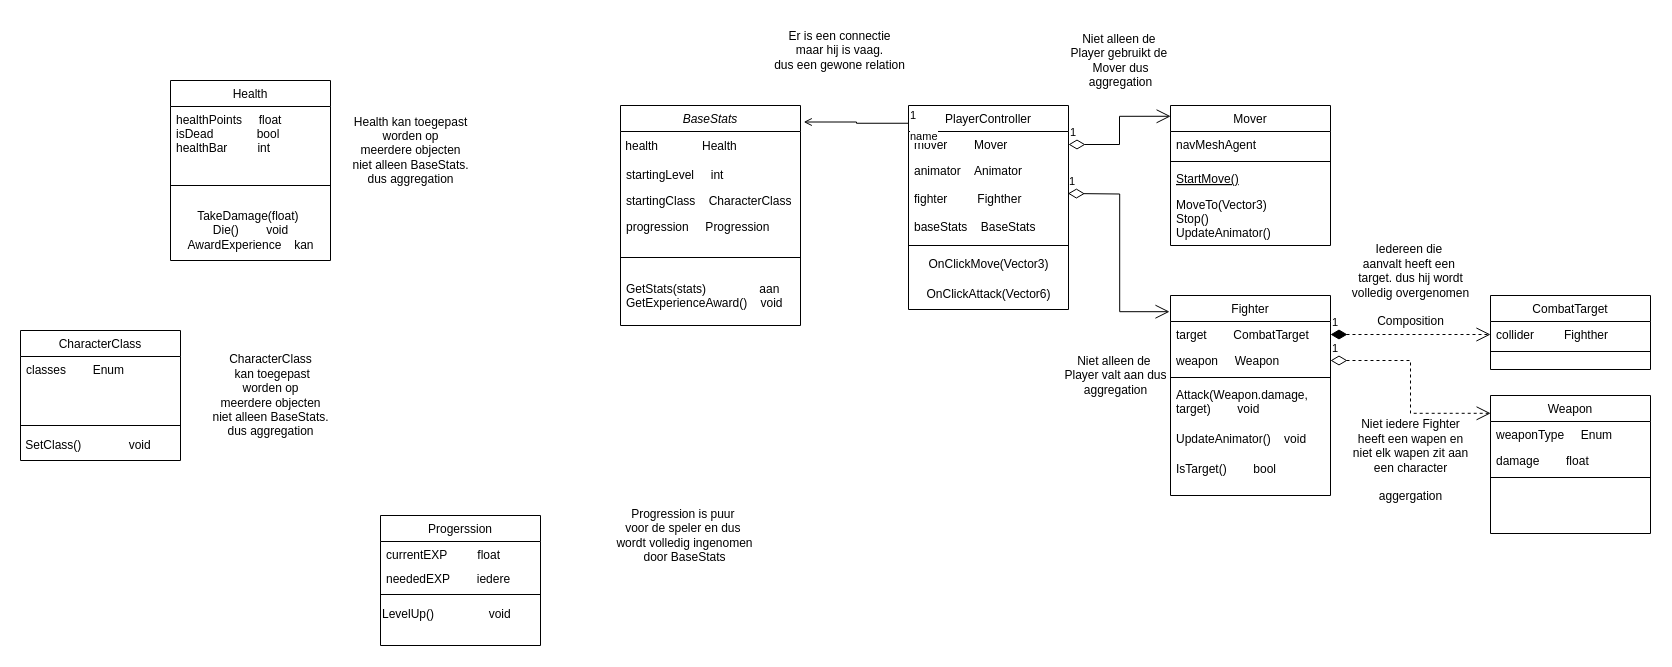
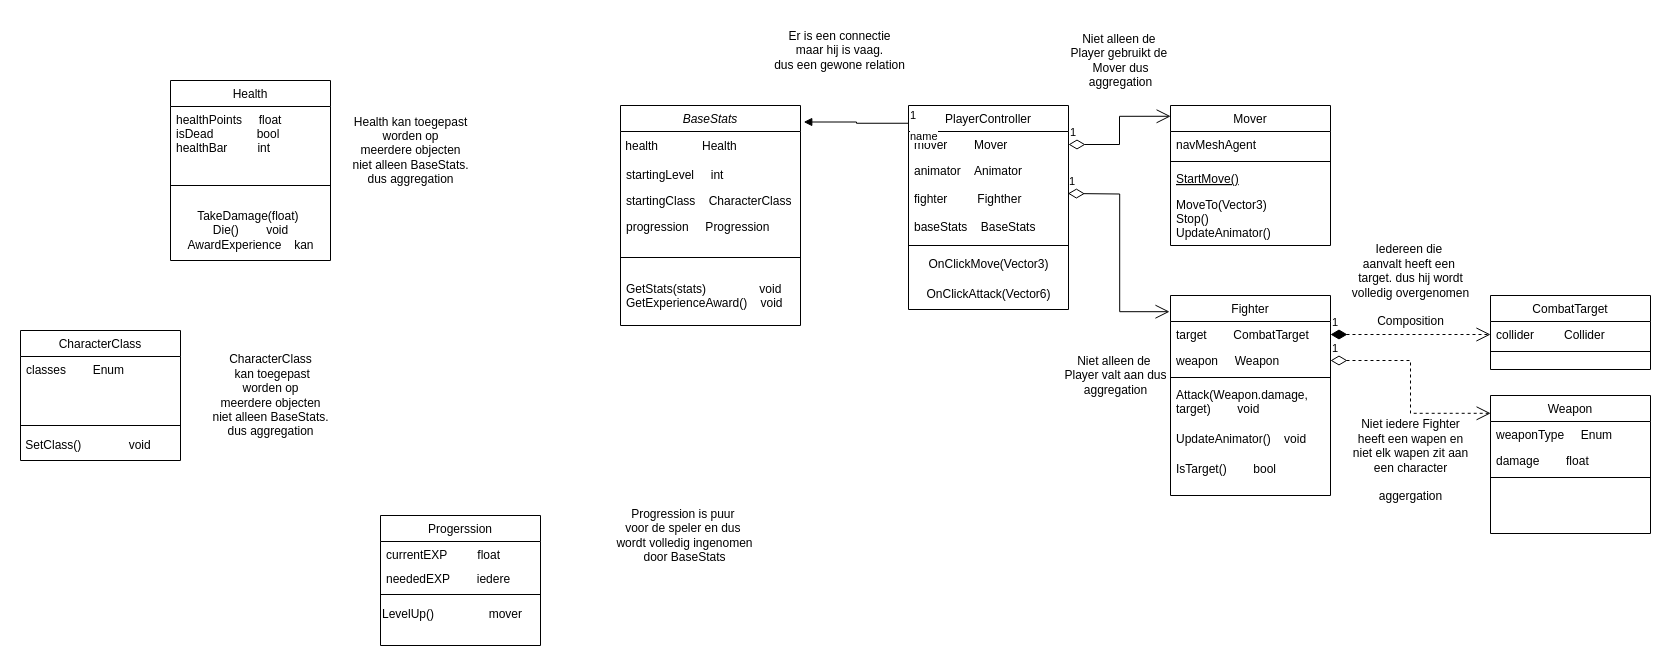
  <mxCell id="0" />
  <mxCell id="1" parent="0" />
  <mxCell id="2" value="BaseStats" style="swimlane;fontStyle=2;align=center;verticalAlign=top;childLayout=stackLayout;horizontal=1;startSize=26;horizontalStack=0;resizeParent=1;resizeLast=0;collapsible=1;marginBottom=0;rounded=0;shadow=0;strokeWidth=1;" parent="1" vertex="1"><mxGeometry x="620" y="105" width="180" height="220" as="geometry"><mxRectangle x="230" y="140" width="160" height="26" as="alternateBounds" /></mxGeometry></mxCell>
  <mxCell id="3" value="&amp;nbsp;health&lt;span style=&quot;white-space: pre;&quot;&gt;&#09;&lt;span style=&quot;white-space: pre;&quot;&gt;&#09;&lt;/span&gt;Health&lt;/span&gt;" style="text;html=1;align=left;verticalAlign=middle;resizable=0;points=[];autosize=1;strokeColor=none;fillColor=none;" parent="2" vertex="1"><mxGeometry y="26" width="180" height="30" as="geometry" /></mxCell>
  <mxCell id="4" value="startingLevel     int" style="text;align=left;verticalAlign=top;spacingLeft=4;spacingRight=4;overflow=hidden;rotatable=0;points=[[0,0.5],[1,0.5]];portConstraint=eastwest;" parent="2" vertex="1"><mxGeometry y="56" width="180" height="26" as="geometry" /></mxCell>
  <mxCell id="5" value="startingClass    CharacterClass" style="text;align=left;verticalAlign=top;spacingLeft=4;spacingRight=4;overflow=hidden;rotatable=0;points=[[0,0.5],[1,0.5]];portConstraint=eastwest;rounded=0;shadow=0;html=0;" parent="2" vertex="1"><mxGeometry y="82" width="180" height="26" as="geometry" /></mxCell>
  <mxCell id="6" value="progression     Progression" style="text;align=left;verticalAlign=top;spacingLeft=4;spacingRight=4;overflow=hidden;rotatable=0;points=[[0,0.5],[1,0.5]];portConstraint=eastwest;rounded=0;shadow=0;html=0;" parent="2" vertex="1"><mxGeometry y="108" width="180" height="26" as="geometry" /></mxCell>
  <mxCell id="7" value="" style="line;html=1;strokeWidth=1;align=left;verticalAlign=middle;spacingTop=-1;spacingLeft=3;spacingRight=3;rotatable=0;labelPosition=right;points=[];portConstraint=eastwest;" parent="2" vertex="1"><mxGeometry y="134" width="180" height="36" as="geometry" /></mxCell>
- <mxCell id="8" value="GetStats(stats)                aan&#10;GetExperienceAward()    void" style="text;align=left;verticalAlign=top;spacingLeft=4;spacingRight=4;overflow=hidden;rotatable=0;points=[[0,0.5],[1,0.5]];portConstraint=eastwest;" parent="2" vertex="1"><mxGeometry y="170" width="180" height="48" as="geometry" /></mxCell>
+ <mxCell id="8" value="GetStats(stats)                void&#10;GetExperienceAward()    void" style="text;align=left;verticalAlign=top;spacingLeft=4;spacingRight=4;overflow=hidden;rotatable=0;points=[[0,0.5],[1,0.5]];portConstraint=eastwest;" parent="2" vertex="1"><mxGeometry y="170" width="180" height="48" as="geometry" /></mxCell>
  <mxCell id="9" value="Mover" style="swimlane;fontStyle=0;align=center;verticalAlign=top;childLayout=stackLayout;horizontal=1;startSize=26;horizontalStack=0;resizeParent=1;resizeLast=0;collapsible=1;marginBottom=0;rounded=0;shadow=0;strokeWidth=1;" parent="1" vertex="1"><mxGeometry x="1170" y="105" width="160" height="140" as="geometry"><mxRectangle x="130" y="380" width="160" height="26" as="alternateBounds" /></mxGeometry></mxCell>
  <mxCell id="10" value="navMeshAgent" style="text;align=left;verticalAlign=top;spacingLeft=4;spacingRight=4;overflow=hidden;rotatable=0;points=[[0,0.5],[1,0.5]];portConstraint=eastwest;" parent="9" vertex="1"><mxGeometry y="26" width="160" height="26" as="geometry" /></mxCell>
  <mxCell id="11" value="" style="line;html=1;strokeWidth=1;align=left;verticalAlign=middle;spacingTop=-1;spacingLeft=3;spacingRight=3;rotatable=0;labelPosition=right;points=[];portConstraint=eastwest;" parent="9" vertex="1"><mxGeometry y="52" width="160" height="8" as="geometry" /></mxCell>
  <mxCell id="12" value="StartMove()" style="text;align=left;verticalAlign=top;spacingLeft=4;spacingRight=4;overflow=hidden;rotatable=0;points=[[0,0.5],[1,0.5]];portConstraint=eastwest;fontStyle=4" parent="9" vertex="1"><mxGeometry y="60" width="160" height="26" as="geometry" /></mxCell>
  <mxCell id="13" value="MoveTo(Vector3)&#10;Stop()&#10;UpdateAnimator()" style="text;align=left;verticalAlign=top;spacingLeft=4;spacingRight=4;overflow=hidden;rotatable=0;points=[[0,0.5],[1,0.5]];portConstraint=eastwest;" parent="9" vertex="1"><mxGeometry y="86" width="160" height="54" as="geometry" /></mxCell>
  <mxCell id="14" value="Health" style="swimlane;fontStyle=0;align=center;verticalAlign=top;childLayout=stackLayout;horizontal=1;startSize=26;horizontalStack=0;resizeParent=1;resizeLast=0;collapsible=1;marginBottom=0;rounded=0;shadow=0;strokeWidth=1;" parent="1" vertex="1"><mxGeometry x="170" y="80" width="160" height="180" as="geometry"><mxRectangle x="340" y="380" width="170" height="26" as="alternateBounds" /></mxGeometry></mxCell>
  <mxCell id="15" value="healthPoints     float&#10;isDead             bool&#10;healthBar         int" style="text;align=left;verticalAlign=top;spacingLeft=4;spacingRight=4;overflow=hidden;rotatable=0;points=[[0,0.5],[1,0.5]];portConstraint=eastwest;" parent="14" vertex="1"><mxGeometry y="26" width="160" height="64" as="geometry" /></mxCell>
  <mxCell id="16" value="" style="line;html=1;strokeWidth=1;align=left;verticalAlign=middle;spacingTop=-1;spacingLeft=3;spacingRight=3;rotatable=0;labelPosition=right;points=[];portConstraint=eastwest;" parent="14" vertex="1"><mxGeometry y="90" width="160" height="30" as="geometry" /></mxCell>
  <mxCell id="17" value="TakeDamage(float)&lt;span style=&quot;white-space: pre;&quot;&gt;&#09;&lt;/span&gt;&lt;div&gt;Die()&lt;span style=&quot;white-space: pre;&quot;&gt;&#09;&lt;/span&gt;void&lt;/div&gt;&lt;div&gt;AwardExperience&lt;span style=&quot;white-space: pre;&quot;&gt;&#09;&lt;/span&gt;kan&lt;/div&gt;" style="text;html=1;align=center;verticalAlign=middle;resizable=0;points=[];autosize=1;strokeColor=none;fillColor=none;" parent="14" vertex="1"><mxGeometry y="120" width="160" height="60" as="geometry" /></mxCell>
  <mxCell id="18" value="PlayerController" style="swimlane;fontStyle=0;align=center;verticalAlign=top;childLayout=stackLayout;horizontal=1;startSize=26;horizontalStack=0;resizeParent=1;resizeLast=0;collapsible=1;marginBottom=0;rounded=0;shadow=0;strokeWidth=1;" parent="1" vertex="1"><mxGeometry x="908" y="105" width="160" height="204" as="geometry"><mxRectangle x="550" y="140" width="160" height="26" as="alternateBounds" /></mxGeometry></mxCell>
  <mxCell id="19" value="mover        Mover" style="text;align=left;verticalAlign=top;spacingLeft=4;spacingRight=4;overflow=hidden;rotatable=0;points=[[0,0.5],[1,0.5]];portConstraint=eastwest;" parent="18" vertex="1"><mxGeometry y="26" width="160" height="26" as="geometry" /></mxCell>
  <mxCell id="20" value="animator    Animator" style="text;align=left;verticalAlign=top;spacingLeft=4;spacingRight=4;overflow=hidden;rotatable=0;points=[[0,0.5],[1,0.5]];portConstraint=eastwest;rounded=0;shadow=0;html=0;" parent="18" vertex="1"><mxGeometry y="52" width="160" height="28" as="geometry" /></mxCell>
  <mxCell id="21" value="fighter         Fighther" style="text;align=left;verticalAlign=top;spacingLeft=4;spacingRight=4;overflow=hidden;rotatable=0;points=[[0,0.5],[1,0.5]];portConstraint=eastwest;rounded=0;shadow=0;html=0;" parent="18" vertex="1"><mxGeometry y="80" width="160" height="28" as="geometry" /></mxCell>
  <mxCell id="22" value="baseStats    BaseStats" style="text;align=left;verticalAlign=top;spacingLeft=4;spacingRight=4;overflow=hidden;rotatable=0;points=[[0,0.5],[1,0.5]];portConstraint=eastwest;rounded=0;shadow=0;html=0;" parent="18" vertex="1"><mxGeometry y="108" width="160" height="28" as="geometry" /></mxCell>
  <mxCell id="23" value="" style="line;html=1;strokeWidth=1;align=left;verticalAlign=middle;spacingTop=-1;spacingLeft=3;spacingRight=3;rotatable=0;labelPosition=right;points=[];portConstraint=eastwest;" parent="18" vertex="1"><mxGeometry y="136" width="160" height="8" as="geometry" /></mxCell>
  <mxCell id="24" value="OnClickMove(Vector3)" style="text;html=1;align=center;verticalAlign=middle;resizable=0;points=[];autosize=1;strokeColor=none;fillColor=none;" parent="18" vertex="1"><mxGeometry y="144" width="160" height="30" as="geometry" /></mxCell>
  <mxCell id="25" value="OnClickAttack(Vector6)" style="text;html=1;align=center;verticalAlign=middle;resizable=0;points=[];autosize=1;strokeColor=none;fillColor=none;" parent="18" vertex="1"><mxGeometry y="174" width="160" height="30" as="geometry" /></mxCell>
  <mxCell id="26" value="CharacterClass" style="swimlane;fontStyle=0;align=center;verticalAlign=top;childLayout=stackLayout;horizontal=1;startSize=26;horizontalStack=0;resizeParent=1;resizeLast=0;collapsible=1;marginBottom=0;rounded=0;shadow=0;strokeWidth=1;" parent="1" vertex="1"><mxGeometry x="20" y="330" width="160" height="130" as="geometry"><mxRectangle x="340" y="380" width="170" height="26" as="alternateBounds" /></mxGeometry></mxCell>
  <mxCell id="27" value="classes        Enum" style="text;align=left;verticalAlign=top;spacingLeft=4;spacingRight=4;overflow=hidden;rotatable=0;points=[[0,0.5],[1,0.5]];portConstraint=eastwest;" parent="26" vertex="1"><mxGeometry y="26" width="160" height="64" as="geometry" /></mxCell>
  <mxCell id="28" value="" style="line;html=1;strokeWidth=1;align=left;verticalAlign=middle;spacingTop=-1;spacingLeft=3;spacingRight=3;rotatable=0;labelPosition=right;points=[];portConstraint=eastwest;" parent="26" vertex="1"><mxGeometry y="90" width="160" height="10" as="geometry" /></mxCell>
  <mxCell id="29" value="&amp;nbsp;SetClass()&lt;span style=&quot;white-space: pre;&quot;&gt;&#09;&lt;/span&gt;&lt;span style=&quot;white-space: pre;&quot;&gt;&#09;&lt;/span&gt;void" style="text;html=1;align=left;verticalAlign=middle;resizable=0;points=[];autosize=1;strokeColor=none;fillColor=none;" parent="26" vertex="1"><mxGeometry y="100" width="160" height="30" as="geometry" /></mxCell>
  <mxCell id="30" value="Fighter" style="swimlane;fontStyle=0;align=center;verticalAlign=top;childLayout=stackLayout;horizontal=1;startSize=26;horizontalStack=0;resizeParent=1;resizeLast=0;collapsible=1;marginBottom=0;rounded=0;shadow=0;strokeWidth=1;" parent="1" vertex="1"><mxGeometry x="1170" y="295" width="160" height="200" as="geometry"><mxRectangle x="130" y="380" width="160" height="26" as="alternateBounds" /></mxGeometry></mxCell>
  <mxCell id="31" value="target        CombatTarget" style="text;align=left;verticalAlign=top;spacingLeft=4;spacingRight=4;overflow=hidden;rotatable=0;points=[[0,0.5],[1,0.5]];portConstraint=eastwest;" parent="30" vertex="1"><mxGeometry y="26" width="160" height="26" as="geometry" /></mxCell>
  <mxCell id="32" value="weapon     Weapon" style="text;align=left;verticalAlign=top;spacingLeft=4;spacingRight=4;overflow=hidden;rotatable=0;points=[[0,0.5],[1,0.5]];portConstraint=eastwest;" parent="30" vertex="1"><mxGeometry y="52" width="160" height="26" as="geometry" /></mxCell>
  <mxCell id="33" value="" style="line;html=1;strokeWidth=1;align=left;verticalAlign=middle;spacingTop=-1;spacingLeft=3;spacingRight=3;rotatable=0;labelPosition=right;points=[];portConstraint=eastwest;" parent="30" vertex="1"><mxGeometry y="78" width="160" height="8" as="geometry" /></mxCell>
  <mxCell id="34" value="Attack(Weapon.damage, &#10;target)        void" style="text;align=left;verticalAlign=top;spacingLeft=4;spacingRight=4;overflow=hidden;rotatable=0;points=[[0,0.5],[1,0.5]];portConstraint=eastwest;fontStyle=0" parent="30" vertex="1"><mxGeometry y="86" width="160" height="44" as="geometry" /></mxCell>
  <mxCell id="35" value="UpdateAnimator()    void" style="text;align=left;verticalAlign=top;spacingLeft=4;spacingRight=4;overflow=hidden;rotatable=0;points=[[0,0.5],[1,0.5]];portConstraint=eastwest;fontStyle=0" parent="30" vertex="1"><mxGeometry y="130" width="160" height="30" as="geometry" /></mxCell>
  <mxCell id="36" value="IsTarget()        bool" style="text;align=left;verticalAlign=top;spacingLeft=4;spacingRight=4;overflow=hidden;rotatable=0;points=[[0,0.5],[1,0.5]];portConstraint=eastwest;fontStyle=0" parent="30" vertex="1"><mxGeometry y="160" width="160" height="30" as="geometry" /></mxCell>
  <mxCell id="37" value="CombatTarget" style="swimlane;fontStyle=0;align=center;verticalAlign=top;childLayout=stackLayout;horizontal=1;startSize=26;horizontalStack=0;resizeParent=1;resizeLast=0;collapsible=1;marginBottom=0;rounded=0;shadow=0;strokeWidth=1;" parent="1" vertex="1"><mxGeometry x="1490" y="295" width="160" height="74" as="geometry"><mxRectangle x="130" y="380" width="160" height="26" as="alternateBounds" /></mxGeometry></mxCell>
- <mxCell id="38" value="collider         Fighther" style="text;align=left;verticalAlign=top;spacingLeft=4;spacingRight=4;overflow=hidden;rotatable=0;points=[[0,0.5],[1,0.5]];portConstraint=eastwest;" parent="37" vertex="1"><mxGeometry y="26" width="160" height="26" as="geometry" /></mxCell>
+ <mxCell id="38" value="collider         Collider" style="text;align=left;verticalAlign=top;spacingLeft=4;spacingRight=4;overflow=hidden;rotatable=0;points=[[0,0.5],[1,0.5]];portConstraint=eastwest;" parent="37" vertex="1"><mxGeometry y="26" width="160" height="26" as="geometry" /></mxCell>
  <mxCell id="39" value="" style="line;html=1;strokeWidth=1;align=left;verticalAlign=middle;spacingTop=-1;spacingLeft=3;spacingRight=3;rotatable=0;labelPosition=right;points=[];portConstraint=eastwest;" parent="37" vertex="1"><mxGeometry y="52" width="160" height="8" as="geometry" /></mxCell>
  <mxCell id="40" value="Weapon" style="swimlane;fontStyle=0;align=center;verticalAlign=top;childLayout=stackLayout;horizontal=1;startSize=26;horizontalStack=0;resizeParent=1;resizeLast=0;collapsible=1;marginBottom=0;rounded=0;shadow=0;strokeWidth=1;" parent="1" vertex="1"><mxGeometry x="1490" y="395" width="160" height="138" as="geometry"><mxRectangle x="130" y="380" width="160" height="26" as="alternateBounds" /></mxGeometry></mxCell>
  <mxCell id="41" value="weaponType     Enum" style="text;align=left;verticalAlign=top;spacingLeft=4;spacingRight=4;overflow=hidden;rotatable=0;points=[[0,0.5],[1,0.5]];portConstraint=eastwest;" parent="40" vertex="1"><mxGeometry y="26" width="160" height="26" as="geometry" /></mxCell>
  <mxCell id="42" value="damage        float" style="text;align=left;verticalAlign=top;spacingLeft=4;spacingRight=4;overflow=hidden;rotatable=0;points=[[0,0.5],[1,0.5]];portConstraint=eastwest;" parent="40" vertex="1"><mxGeometry y="52" width="160" height="26" as="geometry" /></mxCell>
  <mxCell id="43" value="" style="line;html=1;strokeWidth=1;align=left;verticalAlign=middle;spacingTop=-1;spacingLeft=3;spacingRight=3;rotatable=0;labelPosition=right;points=[];portConstraint=eastwest;" parent="40" vertex="1"><mxGeometry y="78" width="160" height="8" as="geometry" /></mxCell>
  <mxCell id="44" value="Progerssion" style="swimlane;fontStyle=0;align=center;verticalAlign=top;childLayout=stackLayout;horizontal=1;startSize=26;horizontalStack=0;resizeParent=1;resizeLast=0;collapsible=1;marginBottom=0;rounded=0;shadow=0;strokeWidth=1;" parent="1" vertex="1"><mxGeometry x="380" y="515" width="160" height="130" as="geometry"><mxRectangle x="340" y="380" width="170" height="26" as="alternateBounds" /></mxGeometry></mxCell>
  <mxCell id="45" value="currentEXP         float" style="text;align=left;verticalAlign=top;spacingLeft=4;spacingRight=4;overflow=hidden;rotatable=0;points=[[0,0.5],[1,0.5]];portConstraint=eastwest;" parent="44" vertex="1"><mxGeometry y="26" width="160" height="24" as="geometry" /></mxCell>
  <mxCell id="46" value="neededEXP        iedere" style="text;align=left;verticalAlign=top;spacingLeft=4;spacingRight=4;overflow=hidden;rotatable=0;points=[[0,0.5],[1,0.5]];portConstraint=eastwest;" parent="44" vertex="1"><mxGeometry y="50" width="160" height="24" as="geometry" /></mxCell>
  <mxCell id="47" value="" style="line;html=1;strokeWidth=1;align=left;verticalAlign=middle;spacingTop=-1;spacingLeft=3;spacingRight=3;rotatable=0;labelPosition=right;points=[];portConstraint=eastwest;" parent="44" vertex="1"><mxGeometry y="74" width="160" height="10" as="geometry" /></mxCell>
- <mxCell id="48" value="LevelUp()&lt;span style=&quot;white-space: pre;&quot;&gt;&#09;&lt;span style=&quot;white-space: pre;&quot;&gt;&#09;&lt;/span&gt;void&lt;/span&gt;" style="text;html=1;align=left;verticalAlign=middle;resizable=0;points=[];autosize=1;strokeColor=none;fillColor=none;" parent="44" vertex="1"><mxGeometry y="84" width="160" height="30" as="geometry" /></mxCell>
+ <mxCell id="48" value="LevelUp()&lt;span style=&quot;white-space: pre;&quot;&gt;&#09;&lt;span style=&quot;white-space: pre;&quot;&gt;&#09;&lt;/span&gt;mover&lt;/span&gt;" style="text;html=1;align=left;verticalAlign=middle;resizable=0;points=[];autosize=1;strokeColor=none;fillColor=none;" parent="44" vertex="1"><mxGeometry y="84" width="160" height="30" as="geometry" /></mxCell>
  <mxCell id="49" value="1" style="endArrow=open;html=1;endSize=12;startArrow=diamondThin;startSize=14;startFill=0;edgeStyle=orthogonalEdgeStyle;align=left;verticalAlign=bottom;rounded=0;exitX=1;exitY=0.5;exitDx=0;exitDy=0;entryX=0.001;entryY=0.077;entryDx=0;entryDy=0;entryPerimeter=0;" parent="1" source="19" target="9" edge="1"><mxGeometry x="-1" y="3" relative="1" as="geometry"><mxPoint x="1060" y="135" as="sourcePoint" /><mxPoint x="1160" y="124" as="targetPoint" /></mxGeometry></mxCell>
  <mxCell id="50" value="1" style="endArrow=open;html=1;endSize=12;startArrow=diamondThin;startSize=14;startFill=0;edgeStyle=orthogonalEdgeStyle;align=left;verticalAlign=bottom;rounded=0;exitX=1;exitY=0.5;exitDx=0;exitDy=0;entryX=-0.006;entryY=0.081;entryDx=0;entryDy=0;entryPerimeter=0;" parent="1" target="30" edge="1"><mxGeometry x="-1" y="3" relative="1" as="geometry"><mxPoint x="1067.43" y="193" as="sourcePoint" /><mxPoint x="1169.43" y="165" as="targetPoint" /></mxGeometry></mxCell>
  <mxCell id="51" value="1" style="endArrow=open;html=1;endSize=12;startArrow=diamondThin;startSize=14;startFill=0;edgeStyle=orthogonalEdgeStyle;align=left;verticalAlign=bottom;rounded=0;exitX=1;exitY=0.5;exitDx=0;exitDy=0;entryX=0.001;entryY=0.129;entryDx=0;entryDy=0;entryPerimeter=0;dashed=1;" parent="1" source="32" target="40" edge="1"><mxGeometry x="-1" y="3" relative="1" as="geometry"><mxPoint x="1330" y="435" as="sourcePoint" /><mxPoint x="1431.57" y="553" as="targetPoint" /></mxGeometry></mxCell>
- <mxCell id="52" value="name" style="endArrow=open;endFill=1;html=1;edgeStyle=elbowEdgeStyle;align=left;verticalAlign=top;rounded=0;exitX=0.003;exitY=0.087;exitDx=0;exitDy=0;exitPerimeter=0;entryX=1.018;entryY=0.075;entryDx=0;entryDy=0;entryPerimeter=0;" parent="1" source="18" target="2" edge="1"><mxGeometry x="-1" relative="1" as="geometry"><mxPoint x="970" y="305" as="sourcePoint" /><mxPoint x="1130" y="305" as="targetPoint" /></mxGeometry></mxCell>
+ <mxCell id="52" value="name" style="endArrow=block;endFill=1;html=1;edgeStyle=elbowEdgeStyle;align=left;verticalAlign=top;rounded=0;exitX=0.003;exitY=0.087;exitDx=0;exitDy=0;exitPerimeter=0;entryX=1.018;entryY=0.075;entryDx=0;entryDy=0;entryPerimeter=0;" parent="1" source="18" target="2" edge="1"><mxGeometry x="-1" relative="1" as="geometry"><mxPoint x="970" y="305" as="sourcePoint" /><mxPoint x="1130" y="305" as="targetPoint" /></mxGeometry></mxCell>
  <mxCell id="53" value="1" style="edgeLabel;resizable=0;html=1;align=left;verticalAlign=bottom;" parent="52" connectable="0" vertex="1"><mxGeometry x="-1" relative="1" as="geometry" /></mxCell>
  <mxCell id="54" value="Health kan toegepast&lt;div&gt;&amp;nbsp;worden op&amp;nbsp;&lt;div&gt;meerdere objecten&lt;/div&gt;&lt;/div&gt;&lt;div&gt;niet alleen BaseStats.&lt;/div&gt;&lt;div&gt;dus aggregation&lt;/div&gt;" style="text;html=1;align=center;verticalAlign=middle;resizable=0;points=[];autosize=1;strokeColor=none;fillColor=none;" vertex="1" parent="1"><mxGeometry x="340" y="105" width="140" height="90" as="geometry" /></mxCell>
  <mxCell id="55" value="CharacterClass&lt;div&gt;&amp;nbsp;kan toegepast&lt;div&gt;&amp;nbsp;worden op&amp;nbsp;&lt;div&gt;meerdere objecten&lt;/div&gt;&lt;/div&gt;&lt;div&gt;niet alleen BaseStats.&lt;/div&gt;&lt;div&gt;dus aggregation&lt;/div&gt;&lt;/div&gt;" style="text;html=1;align=center;verticalAlign=middle;resizable=0;points=[];autosize=1;strokeColor=none;fillColor=none;" vertex="1" parent="1"><mxGeometry x="200" y="345" width="140" height="100" as="geometry" /></mxCell>
  <mxCell id="56" value="Progression is puur&amp;nbsp;&lt;div&gt;voor de speler en dus&amp;nbsp;&lt;/div&gt;&lt;div&gt;wordt volledig ingenomen&lt;/div&gt;&lt;div&gt;door BaseStats&lt;/div&gt;" style="text;html=1;align=center;verticalAlign=middle;resizable=0;points=[];autosize=1;strokeColor=none;fillColor=none;" vertex="1" parent="1"><mxGeometry x="604" y="500" width="160" height="70" as="geometry" /></mxCell>
  <mxCell id="57" value="Er is een connectie&lt;div&gt;maar hij is vaag.&lt;/div&gt;&lt;div&gt;dus een gewone relation&lt;/div&gt;" style="text;html=1;align=center;verticalAlign=middle;resizable=0;points=[];autosize=1;strokeColor=none;fillColor=none;" vertex="1" parent="1"><mxGeometry x="764" y="20" width="150" height="60" as="geometry" /></mxCell>
  <mxCell id="58" value="Niet alleen de&amp;nbsp;&lt;div&gt;Player gebruikt de&amp;nbsp;&lt;/div&gt;&lt;div&gt;Mover dus&lt;/div&gt;&lt;div&gt;aggregation&lt;/div&gt;" style="text;html=1;align=center;verticalAlign=middle;resizable=0;points=[];autosize=1;strokeColor=none;fillColor=none;" vertex="1" parent="1"><mxGeometry x="1060" y="25" width="120" height="70" as="geometry" /></mxCell>
  <mxCell id="59" value="Niet alleen de&amp;nbsp;&lt;div&gt;Player valt aan d&lt;span style=&quot;background-color: initial;&quot;&gt;us&lt;/span&gt;&lt;/div&gt;&lt;div&gt;aggregation&lt;/div&gt;" style="text;html=1;align=center;verticalAlign=middle;resizable=0;points=[];autosize=1;strokeColor=none;fillColor=none;" vertex="1" parent="1"><mxGeometry x="1050" y="345" width="130" height="60" as="geometry" /></mxCell>
  <mxCell id="60" value="Iedereen die&amp;nbsp;&lt;div&gt;aanvalt heeft een&amp;nbsp;&lt;/div&gt;&lt;div&gt;target. dus hij wordt&lt;/div&gt;&lt;div&gt;volledig overgenomen&lt;/div&gt;&lt;div&gt;&lt;br&gt;&lt;/div&gt;&lt;div&gt;Composition&lt;/div&gt;" style="text;html=1;align=center;verticalAlign=middle;resizable=0;points=[];autosize=1;strokeColor=none;fillColor=none;" vertex="1" parent="1"><mxGeometry x="1340" y="235" width="140" height="100" as="geometry" /></mxCell>
  <mxCell id="61" value="1" style="endArrow=open;html=1;endSize=12;startArrow=diamondThin;startSize=14;startFill=1;edgeStyle=elbowEdgeStyle;align=left;verticalAlign=bottom;rounded=0;exitX=1;exitY=0.5;exitDx=0;exitDy=0;entryX=0;entryY=0.5;entryDx=0;entryDy=0;dashed=1;" edge="1" parent="1" source="31" target="38"><mxGeometry x="-1" y="3" relative="1" as="geometry"><mxPoint x="1121" y="409.5" as="sourcePoint" /><mxPoint x="1040" y="710.5" as="targetPoint" /></mxGeometry></mxCell>
  <mxCell id="62" value="Niet iedere Fighter&lt;div&gt;heeft een wapen en&lt;/div&gt;&lt;div&gt;niet elk wapen zit aan&lt;/div&gt;&lt;div&gt;een character&lt;/div&gt;&lt;div&gt;&lt;br&gt;&lt;/div&gt;&lt;div&gt;aggergation&lt;/div&gt;" style="text;html=1;align=center;verticalAlign=middle;resizable=0;points=[];autosize=1;strokeColor=none;fillColor=none;" vertex="1" parent="1"><mxGeometry x="1340" y="410" width="140" height="100" as="geometry" /></mxCell>
